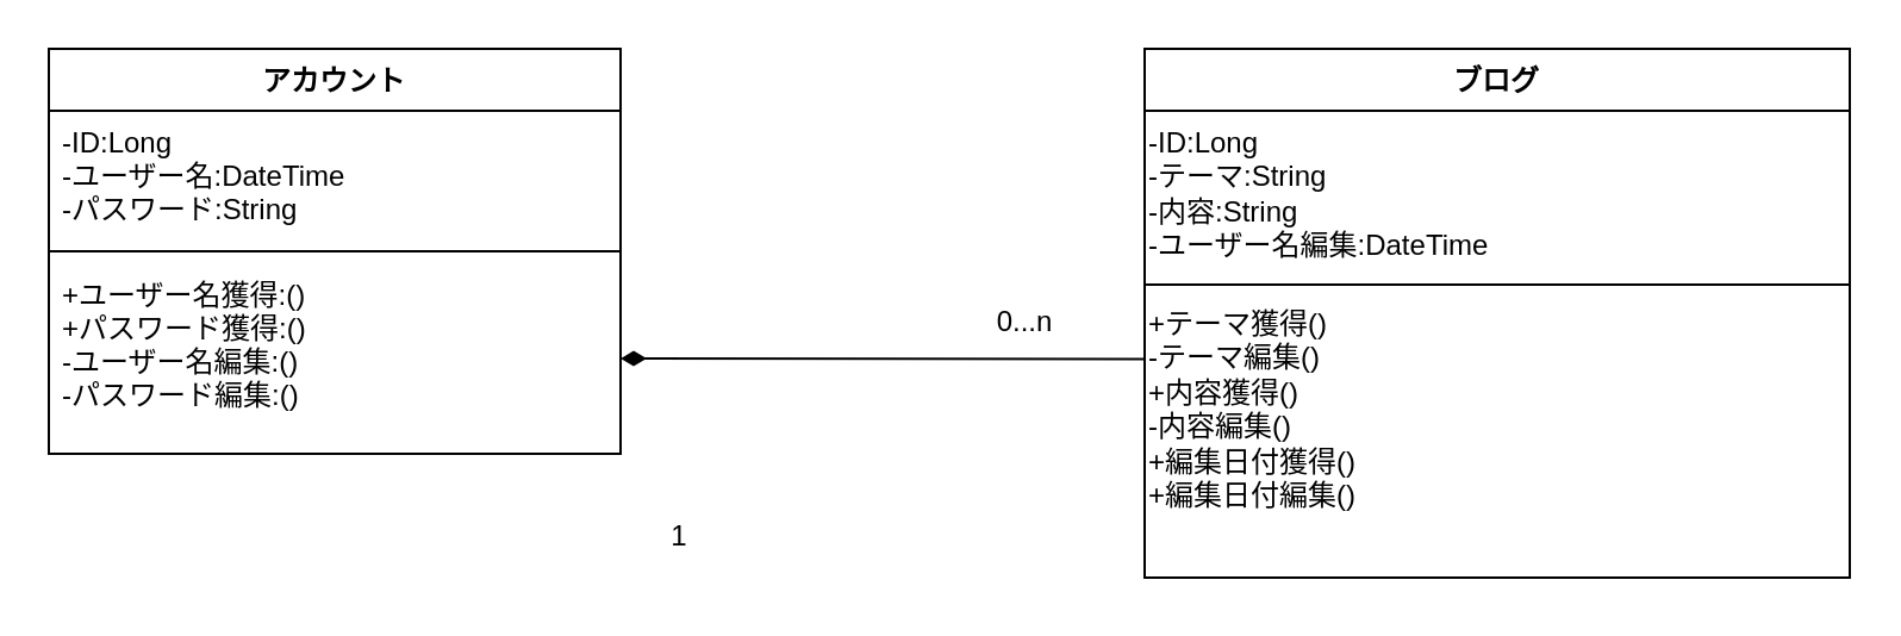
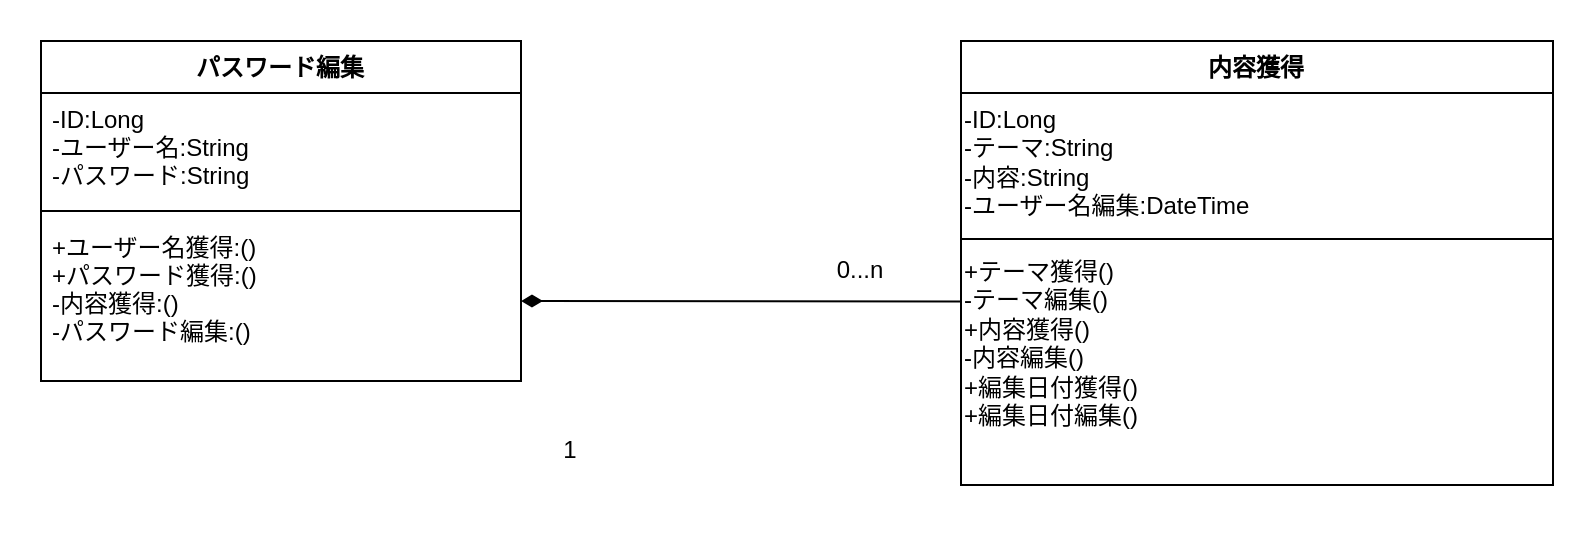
  <mxCell id="0" />
  <mxCell id="1" parent="0" />
- <mxCell id="2" value="アカウント" style="swimlane;fontStyle=1;align=center;verticalAlign=top;childLayout=stackLayout;horizontal=1;startSize=26;horizontalStack=0;resizeParent=1;resizeParentMax=0;resizeLast=0;collapsible=1;marginBottom=0;" parent="1" vertex="1"><mxGeometry x="20" y="20" width="240" height="170" as="geometry" /></mxCell>
- <mxCell id="3" value="-ID:Long&#10;-ユーザー名:DateTime&#10;-パスワード:String" style="text;strokeColor=none;fillColor=none;align=left;verticalAlign=top;spacingLeft=4;spacingRight=4;overflow=hidden;rotatable=0;points=[[0,0.5],[1,0.5]];portConstraint=eastwest;" parent="2" vertex="1"><mxGeometry y="26" width="240" height="54" as="geometry" /></mxCell>
+ <mxCell id="2" value="パスワード編集" style="swimlane;fontStyle=1;align=center;verticalAlign=top;childLayout=stackLayout;horizontal=1;startSize=26;horizontalStack=0;resizeParent=1;resizeParentMax=0;resizeLast=0;collapsible=1;marginBottom=0;" parent="1" vertex="1"><mxGeometry x="20" y="20" width="240" height="170" as="geometry" /></mxCell>
+ <mxCell id="3" value="-ID:Long&#10;-ユーザー名:String&#10;-パスワード:String" style="text;strokeColor=none;fillColor=none;align=left;verticalAlign=top;spacingLeft=4;spacingRight=4;overflow=hidden;rotatable=0;points=[[0,0.5],[1,0.5]];portConstraint=eastwest;" parent="2" vertex="1"><mxGeometry y="26" width="240" height="54" as="geometry" /></mxCell>
  <mxCell id="4" value="" style="line;strokeWidth=1;fillColor=none;align=left;verticalAlign=middle;spacingTop=-1;spacingLeft=3;spacingRight=3;rotatable=0;labelPosition=right;points=[];portConstraint=eastwest;" parent="2" vertex="1"><mxGeometry y="80" width="240" height="10" as="geometry" /></mxCell>
- <mxCell id="5" value="+ユーザー名獲得:()&#10;+パスワード獲得:()&#10;-ユーザー名編集:()&#10;-パスワード編集:()" style="text;strokeColor=none;fillColor=none;align=left;verticalAlign=top;spacingLeft=4;spacingRight=4;overflow=hidden;rotatable=0;points=[[0,0.5],[1,0.5]];portConstraint=eastwest;" parent="2" vertex="1"><mxGeometry y="90" width="240" height="80" as="geometry" /></mxCell>
- <mxCell id="6" value="ブログ" style="swimlane;fontStyle=1;align=center;verticalAlign=top;childLayout=stackLayout;horizontal=1;startSize=26;horizontalStack=0;resizeParent=1;resizeParentMax=0;resizeLast=0;collapsible=1;marginBottom=0;" parent="1" vertex="1"><mxGeometry x="480" y="20" width="296" height="222" as="geometry" /></mxCell>
+ <mxCell id="5" value="+ユーザー名獲得:()&#10;+パスワード獲得:()&#10;-内容獲得:()&#10;-パスワード編集:()" style="text;strokeColor=none;fillColor=none;align=left;verticalAlign=top;spacingLeft=4;spacingRight=4;overflow=hidden;rotatable=0;points=[[0,0.5],[1,0.5]];portConstraint=eastwest;" parent="2" vertex="1"><mxGeometry y="90" width="240" height="80" as="geometry" /></mxCell>
+ <mxCell id="6" value="内容獲得" style="swimlane;fontStyle=1;align=center;verticalAlign=top;childLayout=stackLayout;horizontal=1;startSize=26;horizontalStack=0;resizeParent=1;resizeParentMax=0;resizeLast=0;collapsible=1;marginBottom=0;" parent="1" vertex="1"><mxGeometry x="480" y="20" width="296" height="222" as="geometry" /></mxCell>
  <mxCell id="7" value="&lt;div style=&quot;&quot;&gt;-ID:Long&lt;span style=&quot;background-color: initial;&quot;&gt;&lt;br&gt;&lt;/span&gt;&lt;/div&gt;&lt;div style=&quot;&quot;&gt;&lt;span style=&quot;background-color: initial;&quot;&gt;-テーマ:String&lt;/span&gt;&lt;/div&gt;&lt;div style=&quot;&quot;&gt;&lt;span style=&quot;background-color: initial;&quot;&gt;-内容:String&lt;/span&gt;&lt;/div&gt;&lt;div style=&quot;&quot;&gt;&lt;span style=&quot;background-color: initial;&quot;&gt;-ユーザー名編集:DateTime&lt;/span&gt;&lt;/div&gt;" style="text;html=1;align=left;verticalAlign=top;resizable=0;points=[];autosize=1;strokeColor=none;fillColor=none;" parent="6" vertex="1"><mxGeometry y="26" width="296" height="70" as="geometry" /></mxCell>
  <mxCell id="8" value="" style="line;strokeWidth=1;fillColor=none;align=left;verticalAlign=middle;spacingTop=-1;spacingLeft=3;spacingRight=3;rotatable=0;labelPosition=right;points=[];portConstraint=eastwest;" parent="6" vertex="1"><mxGeometry y="96" width="296" height="6" as="geometry" /></mxCell>
  <mxCell id="9" value="&lt;div style=&quot;&quot;&gt;&lt;span style=&quot;background-color: initial;&quot;&gt;+テーマ獲得()&lt;/span&gt;&lt;/div&gt;-テーマ編集()&lt;br&gt;+内容獲得()&lt;br&gt;-内容編集()&lt;br&gt;+編集日付獲得()&lt;br&gt;+編集日付編集()" style="text;html=1;align=left;verticalAlign=top;resizable=0;points=[];autosize=1;strokeColor=none;fillColor=none;labelPosition=center;verticalLabelPosition=middle;" parent="6" vertex="1"><mxGeometry y="102" width="296" height="100" as="geometry" /></mxCell>
  <mxCell id="10" value="&#10;&#10;&#10;&#10;&#10;&#10;&#10;" style="text;strokeColor=none;fillColor=none;align=left;verticalAlign=top;spacingLeft=4;spacingRight=4;overflow=hidden;rotatable=0;points=[[0,0.5],[1,0.5]];portConstraint=eastwest;" parent="6" vertex="1"><mxGeometry y="202" width="296" height="20" as="geometry" /></mxCell>
  <mxCell id="11" value="" style="endArrow=none;startArrow=diamondThin;endFill=0;startFill=1;html=1;verticalAlign=bottom;labelBackgroundColor=none;strokeWidth=1;startSize=8;endSize=8;rounded=0;entryX=-0.001;entryY=0.282;entryDx=0;entryDy=0;entryPerimeter=0;exitX=1;exitY=0.5;exitDx=0;exitDy=0;" parent="1" source="5" target="9" edge="1"><mxGeometry width="160" relative="1" as="geometry"><mxPoint x="260" y="110" as="sourcePoint" /><mxPoint x="420" y="110" as="targetPoint" /></mxGeometry></mxCell>
  <mxCell id="12" value="1" style="text;html=1;strokeColor=none;fillColor=none;align=center;verticalAlign=middle;whiteSpace=wrap;rounded=0;" parent="1" vertex="1"><mxGeometry x="265" y="205" width="40" height="40" as="geometry" /></mxCell>
  <mxCell id="13" value="0...n" style="text;html=1;strokeColor=none;fillColor=none;align=center;verticalAlign=middle;whiteSpace=wrap;rounded=0;" parent="1" vertex="1"><mxGeometry x="405" y="115" width="50" height="40" as="geometry" /></mxCell>
